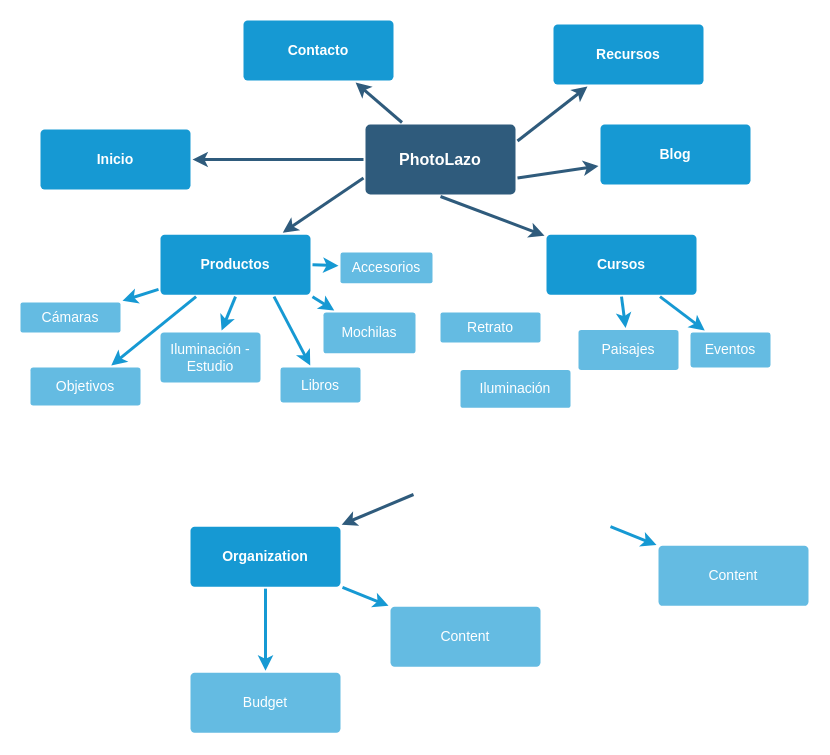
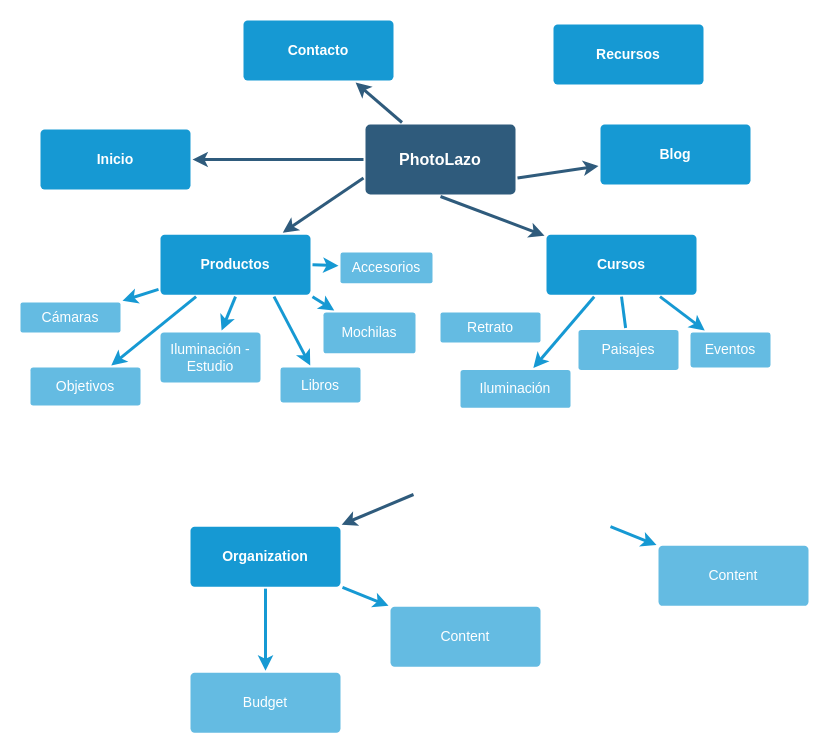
  <mxCell id="0" />
  <mxCell id="1" parent="0" />
  <mxCell id="2" value="" style="edgeStyle=none;rounded=0;jumpStyle=none;html=1;shadow=0;labelBackgroundColor=none;startArrow=none;startFill=0;endArrow=classic;endFill=1;jettySize=auto;orthogonalLoop=1;strokeColor=#2F5B7C;strokeWidth=3;fontFamily=Helvetica;fontSize=16;fontColor=#23445D;spacing=5;exitX=0;exitY=0.5;exitDx=0;exitDy=0;" parent="1" source="3" target="4" edge="1"><mxGeometry relative="1" as="geometry"><mxPoint x="180" y="184" as="sourcePoint" /></mxGeometry></mxCell>
  <mxCell id="3" value="PhotoLazo" style="rounded=1;whiteSpace=wrap;html=1;shadow=0;labelBackgroundColor=none;strokeColor=none;strokeWidth=3;fillColor=#2F5B7C;fontFamily=Helvetica;fontSize=16;fontColor=#FFFFFF;align=center;fontStyle=1;spacing=5;arcSize=7;perimeterSpacing=2;" parent="1" vertex="1"><mxGeometry x="365" y="124" width="150" height="70" as="geometry" /></mxCell>
  <mxCell id="4" value="Inicio" style="rounded=1;whiteSpace=wrap;html=1;shadow=0;labelBackgroundColor=none;strokeColor=none;strokeWidth=3;fillColor=#1699d3;fontFamily=Helvetica;fontSize=14;fontColor=#FFFFFF;align=center;spacing=5;fontStyle=1;arcSize=7;perimeterSpacing=2;" parent="1" vertex="1"><mxGeometry x="40" y="129" width="150" height="60" as="geometry" /></mxCell>
  <mxCell id="5" value="" style="edgeStyle=none;rounded=0;jumpStyle=none;html=1;shadow=0;labelBackgroundColor=none;startArrow=none;startFill=0;endArrow=classic;endFill=1;jettySize=auto;orthogonalLoop=1;strokeColor=#2F5B7C;strokeWidth=3;fontFamily=Helvetica;fontSize=16;fontColor=#23445D;spacing=5;" edge="1" parent="1" target="8"><mxGeometry relative="1" as="geometry"><mxPoint x="413" y="494" as="sourcePoint" /></mxGeometry></mxCell>
  <mxCell id="6" value="" style="edgeStyle=none;rounded=0;jumpStyle=none;html=1;shadow=0;labelBackgroundColor=none;startArrow=none;startFill=0;endArrow=classic;endFill=1;jettySize=auto;orthogonalLoop=1;strokeColor=#1699D3;strokeWidth=3;fontFamily=Helvetica;fontSize=14;fontColor=#FFFFFF;spacing=5;" edge="1" parent="1" source="8" target="10"><mxGeometry relative="1" as="geometry" /></mxCell>
  <mxCell id="7" value="" style="edgeStyle=none;rounded=0;jumpStyle=none;html=1;shadow=0;labelBackgroundColor=none;startArrow=none;startFill=0;endArrow=classic;endFill=1;jettySize=auto;orthogonalLoop=1;strokeColor=#1699D3;strokeWidth=3;fontFamily=Helvetica;fontSize=14;fontColor=#FFFFFF;spacing=5;" edge="1" parent="1" source="8" target="9"><mxGeometry relative="1" as="geometry" /></mxCell>
  <mxCell id="8" value="Organization" style="rounded=1;whiteSpace=wrap;html=1;shadow=0;labelBackgroundColor=none;strokeColor=none;strokeWidth=3;fillColor=#1699d3;fontFamily=Helvetica;fontSize=14;fontColor=#FFFFFF;align=center;spacing=5;fontStyle=1;arcSize=7;perimeterSpacing=2;" vertex="1" parent="1"><mxGeometry x="190" y="526.16" width="150" height="60" as="geometry" /></mxCell>
  <mxCell id="9" value="Content" style="rounded=1;whiteSpace=wrap;html=1;shadow=0;labelBackgroundColor=none;strokeColor=none;strokeWidth=3;fillColor=#64bbe2;fontFamily=Helvetica;fontSize=14;fontColor=#FFFFFF;align=center;spacing=5;arcSize=7;perimeterSpacing=2;" vertex="1" parent="1"><mxGeometry x="390" y="606.16" width="150" height="60" as="geometry" /></mxCell>
  <mxCell id="10" value="Budget" style="rounded=1;whiteSpace=wrap;html=1;shadow=0;labelBackgroundColor=none;strokeColor=none;strokeWidth=3;fillColor=#64bbe2;fontFamily=Helvetica;fontSize=14;fontColor=#FFFFFF;align=center;spacing=5;arcSize=7;perimeterSpacing=2;" vertex="1" parent="1"><mxGeometry x="190" y="672.16" width="150" height="60" as="geometry" /></mxCell>
  <mxCell id="11" value="" style="edgeStyle=none;rounded=0;jumpStyle=none;html=1;shadow=0;labelBackgroundColor=none;startArrow=none;startFill=0;endArrow=classic;endFill=1;jettySize=auto;orthogonalLoop=1;strokeColor=#2F5B7C;strokeWidth=3;fontFamily=Helvetica;fontSize=16;fontColor=#23445D;spacing=5;exitX=0;exitY=0.75;exitDx=0;exitDy=0;" edge="1" parent="1" target="15" source="3"><mxGeometry relative="1" as="geometry"><mxPoint x="279" y="194" as="sourcePoint" /></mxGeometry></mxCell>
  <mxCell id="12" value="" style="edgeStyle=none;rounded=0;jumpStyle=none;html=1;shadow=0;labelBackgroundColor=none;startArrow=none;startFill=0;endArrow=classic;endFill=1;jettySize=auto;orthogonalLoop=1;strokeColor=#1699D3;strokeWidth=3;fontFamily=Helvetica;fontSize=14;fontColor=#FFFFFF;spacing=5;" edge="1" parent="1" source="15" target="18"><mxGeometry relative="1" as="geometry" /></mxCell>
  <mxCell id="13" value="" style="edgeStyle=none;rounded=0;jumpStyle=none;html=1;shadow=0;labelBackgroundColor=none;startArrow=none;startFill=0;endArrow=classic;endFill=1;jettySize=auto;orthogonalLoop=1;strokeColor=#1699D3;strokeWidth=3;fontFamily=Helvetica;fontSize=14;fontColor=#FFFFFF;spacing=5;" edge="1" parent="1" source="15" target="17"><mxGeometry relative="1" as="geometry" /></mxCell>
  <mxCell id="14" value="" style="edgeStyle=none;rounded=0;jumpStyle=none;html=1;shadow=0;labelBackgroundColor=none;startArrow=none;startFill=0;endArrow=classic;endFill=1;jettySize=auto;orthogonalLoop=1;strokeColor=#1699D3;strokeWidth=3;fontFamily=Helvetica;fontSize=14;fontColor=#FFFFFF;spacing=5;exitX=0.5;exitY=1;exitDx=0;exitDy=0;" edge="1" parent="1" source="15" target="16"><mxGeometry relative="1" as="geometry"><mxPoint x="280" y="342" as="sourcePoint" /></mxGeometry></mxCell>
  <mxCell id="15" value="Productos" style="rounded=1;whiteSpace=wrap;html=1;shadow=0;labelBackgroundColor=none;strokeColor=none;strokeWidth=3;fillColor=#1699d3;fontFamily=Helvetica;fontSize=14;fontColor=#FFFFFF;align=center;spacing=5;fontStyle=1;arcSize=7;perimeterSpacing=2;" vertex="1" parent="1"><mxGeometry x="160" y="234.16" width="150" height="60" as="geometry" /></mxCell>
  <mxCell id="16" value="Iluminación - Estudio" style="rounded=1;whiteSpace=wrap;html=1;shadow=0;labelBackgroundColor=none;strokeColor=none;strokeWidth=3;fillColor=#64bbe2;fontFamily=Helvetica;fontSize=14;fontColor=#FFFFFF;align=center;spacing=5;arcSize=7;perimeterSpacing=2;" vertex="1" parent="1"><mxGeometry x="160" y="332" width="100" height="50" as="geometry" /></mxCell>
  <mxCell id="17" value="Objetivos" style="rounded=1;whiteSpace=wrap;html=1;shadow=0;labelBackgroundColor=none;strokeColor=none;strokeWidth=3;fillColor=#64bbe2;fontFamily=Helvetica;fontSize=14;fontColor=#FFFFFF;align=center;spacing=5;arcSize=7;perimeterSpacing=2;" vertex="1" parent="1"><mxGeometry x="30" y="367.04" width="110" height="37.84" as="geometry" /></mxCell>
  <mxCell id="18" value="Cámaras" style="rounded=1;whiteSpace=wrap;html=1;shadow=0;labelBackgroundColor=none;strokeColor=none;strokeWidth=3;fillColor=#64bbe2;fontFamily=Helvetica;fontSize=14;fontColor=#FFFFFF;align=center;spacing=5;arcSize=7;perimeterSpacing=2;" vertex="1" parent="1"><mxGeometry x="20" y="302" width="100" height="30" as="geometry" /></mxCell>
  <mxCell id="19" value="" style="edgeStyle=none;rounded=0;jumpStyle=none;html=1;shadow=0;labelBackgroundColor=none;startArrow=none;startFill=0;endArrow=classic;endFill=1;jettySize=auto;orthogonalLoop=1;strokeColor=#1699D3;strokeWidth=3;fontFamily=Helvetica;fontSize=14;fontColor=#FFFFFF;spacing=5;" edge="1" parent="1" target="20"><mxGeometry relative="1" as="geometry"><mxPoint x="610" y="526.16" as="sourcePoint" /></mxGeometry></mxCell>
  <mxCell id="20" value="Content" style="rounded=1;whiteSpace=wrap;html=1;shadow=0;labelBackgroundColor=none;strokeColor=none;strokeWidth=3;fillColor=#64bbe2;fontFamily=Helvetica;fontSize=14;fontColor=#FFFFFF;align=center;spacing=5;arcSize=7;perimeterSpacing=2;" vertex="1" parent="1"><mxGeometry x="658" y="545.36" width="150" height="60" as="geometry" /></mxCell>
  <mxCell id="21" value="" style="edgeStyle=none;rounded=0;jumpStyle=none;html=1;shadow=0;labelBackgroundColor=none;startArrow=none;startFill=0;endArrow=classic;endFill=1;jettySize=auto;orthogonalLoop=1;strokeColor=#1699D3;strokeWidth=3;fontFamily=Helvetica;fontSize=14;fontColor=#FFFFFF;spacing=5;exitX=0.75;exitY=1;exitDx=0;exitDy=0;" edge="1" parent="1" target="22" source="15"><mxGeometry relative="1" as="geometry"><mxPoint x="250" y="282" as="sourcePoint" /></mxGeometry></mxCell>
  <mxCell id="22" value="Libros" style="rounded=1;whiteSpace=wrap;html=1;shadow=0;labelBackgroundColor=none;strokeColor=none;strokeWidth=3;fillColor=#64bbe2;fontFamily=Helvetica;fontSize=14;fontColor=#FFFFFF;align=center;spacing=5;arcSize=7;perimeterSpacing=2;" vertex="1" parent="1"><mxGeometry x="280" y="367.04" width="80" height="34.96" as="geometry" /></mxCell>
  <mxCell id="23" value="" style="edgeStyle=none;rounded=0;jumpStyle=none;html=1;shadow=0;labelBackgroundColor=none;startArrow=none;startFill=0;endArrow=classic;endFill=1;jettySize=auto;orthogonalLoop=1;strokeColor=#1699D3;strokeWidth=3;fontFamily=Helvetica;fontSize=14;fontColor=#FFFFFF;spacing=5;exitX=1;exitY=1;exitDx=0;exitDy=0;" edge="1" parent="1" target="24" source="15"><mxGeometry relative="1" as="geometry"><mxPoint x="310" y="372" as="sourcePoint" /></mxGeometry></mxCell>
  <mxCell id="24" value="Mochilas" style="rounded=1;whiteSpace=wrap;html=1;shadow=0;labelBackgroundColor=none;strokeColor=none;strokeWidth=3;fillColor=#64bbe2;fontFamily=Helvetica;fontSize=14;fontColor=#FFFFFF;align=center;spacing=5;arcSize=7;perimeterSpacing=2;" vertex="1" parent="1"><mxGeometry x="323" y="312" width="92" height="40.8" as="geometry" /></mxCell>
  <mxCell id="25" value="" style="edgeStyle=none;rounded=0;jumpStyle=none;html=1;shadow=0;labelBackgroundColor=none;startArrow=none;startFill=0;endArrow=classic;endFill=1;jettySize=auto;orthogonalLoop=1;strokeColor=#1699D3;strokeWidth=3;fontFamily=Helvetica;fontSize=14;fontColor=#FFFFFF;spacing=5;exitX=1;exitY=0.5;exitDx=0;exitDy=0;" edge="1" parent="1" target="26" source="15"><mxGeometry relative="1" as="geometry"><mxPoint x="320" y="382" as="sourcePoint" /></mxGeometry></mxCell>
  <mxCell id="26" value="Accesorios" style="rounded=1;whiteSpace=wrap;html=1;shadow=0;labelBackgroundColor=none;strokeColor=none;strokeWidth=3;fillColor=#64bbe2;fontFamily=Helvetica;fontSize=14;fontColor=#FFFFFF;align=center;spacing=5;arcSize=7;perimeterSpacing=2;" vertex="1" parent="1"><mxGeometry x="340" y="252" width="92" height="30.8" as="geometry" /></mxCell>
  <mxCell id="27" value="" style="edgeStyle=none;rounded=0;jumpStyle=none;html=1;shadow=0;labelBackgroundColor=none;startArrow=none;startFill=0;endArrow=classic;endFill=1;jettySize=auto;orthogonalLoop=1;strokeColor=#2F5B7C;strokeWidth=3;fontFamily=Helvetica;fontSize=16;fontColor=#23445D;spacing=5;exitX=0.5;exitY=1;exitDx=0;exitDy=0;" edge="1" parent="1" target="30" source="3"><mxGeometry relative="1" as="geometry"><mxPoint x="775" y="196" as="sourcePoint" /></mxGeometry></mxCell>
- <mxCell id="29" value="" style="edgeStyle=none;rounded=0;jumpStyle=none;html=1;shadow=0;labelBackgroundColor=none;startArrow=none;startFill=0;endArrow=classic;endFill=1;jettySize=auto;orthogonalLoop=1;strokeColor=#1699D3;strokeWidth=3;fontFamily=Helvetica;fontSize=14;fontColor=#FFFFFF;spacing=5;exitX=0.5;exitY=1;exitDx=0;exitDy=0;" edge="1" parent="1" source="30" target="31"><mxGeometry relative="1" as="geometry"><mxPoint x="666" y="342" as="sourcePoint" /></mxGeometry></mxCell>
+ <mxCell id="28" value="" style="edgeStyle=none;rounded=0;jumpStyle=none;html=1;shadow=0;labelBackgroundColor=none;startArrow=none;startFill=0;endArrow=classic;endFill=1;jettySize=auto;orthogonalLoop=1;strokeColor=#1699D3;strokeWidth=3;fontFamily=Helvetica;fontSize=14;fontColor=#FFFFFF;spacing=5;" edge="1" parent="1" source="30" target="32"><mxGeometry relative="1" as="geometry" /></mxCell>
+ <mxCell id="29" value="" style="edgeStyle=none;rounded=0;jumpStyle=none;html=1;shadow=0;labelBackgroundColor=none;startArrow=none;startFill=0;endArrow=none;endFill=1;jettySize=auto;orthogonalLoop=1;strokeColor=#1699D3;strokeWidth=3;fontFamily=Helvetica;fontSize=14;fontColor=#FFFFFF;spacing=5;exitX=0.5;exitY=1;exitDx=0;exitDy=0;" edge="1" parent="1" source="30" target="31"><mxGeometry relative="1" as="geometry"><mxPoint x="666" y="342" as="sourcePoint" /></mxGeometry></mxCell>
  <mxCell id="30" value="Cursos" style="rounded=1;whiteSpace=wrap;html=1;shadow=0;labelBackgroundColor=none;strokeColor=none;strokeWidth=3;fillColor=#1699d3;fontFamily=Helvetica;fontSize=14;fontColor=#FFFFFF;align=center;spacing=5;fontStyle=1;arcSize=7;perimeterSpacing=2;" vertex="1" parent="1"><mxGeometry x="546" y="234.16" width="150" height="60" as="geometry" /></mxCell>
  <mxCell id="31" value="Paisajes" style="rounded=1;whiteSpace=wrap;html=1;shadow=0;labelBackgroundColor=none;strokeColor=none;strokeWidth=3;fillColor=#64bbe2;fontFamily=Helvetica;fontSize=14;fontColor=#FFFFFF;align=center;spacing=5;arcSize=7;perimeterSpacing=2;" vertex="1" parent="1"><mxGeometry x="578" y="329.48" width="100" height="40" as="geometry" /></mxCell>
  <mxCell id="32" value="Iluminación" style="rounded=1;whiteSpace=wrap;html=1;shadow=0;labelBackgroundColor=none;strokeColor=none;strokeWidth=3;fillColor=#64bbe2;fontFamily=Helvetica;fontSize=14;fontColor=#FFFFFF;align=center;spacing=5;arcSize=7;perimeterSpacing=2;" vertex="1" parent="1"><mxGeometry x="460" y="369.48" width="110" height="37.84" as="geometry" /></mxCell>
  <mxCell id="33" value="Retrato" style="rounded=1;whiteSpace=wrap;html=1;shadow=0;labelBackgroundColor=none;strokeColor=none;strokeWidth=3;fillColor=#64bbe2;fontFamily=Helvetica;fontSize=14;fontColor=#FFFFFF;align=center;spacing=5;arcSize=7;perimeterSpacing=2;" vertex="1" parent="1"><mxGeometry x="440" y="312" width="100" height="30" as="geometry" /></mxCell>
  <mxCell id="34" value="" style="edgeStyle=none;rounded=0;jumpStyle=none;html=1;shadow=0;labelBackgroundColor=none;startArrow=none;startFill=0;endArrow=classic;endFill=1;jettySize=auto;orthogonalLoop=1;strokeColor=#1699D3;strokeWidth=3;fontFamily=Helvetica;fontSize=14;fontColor=#FFFFFF;spacing=5;exitX=0.75;exitY=1;exitDx=0;exitDy=0;" edge="1" parent="1" source="30" target="35"><mxGeometry relative="1" as="geometry"><mxPoint x="636" y="282" as="sourcePoint" /></mxGeometry></mxCell>
  <mxCell id="35" value="Eventos" style="rounded=1;whiteSpace=wrap;html=1;shadow=0;labelBackgroundColor=none;strokeColor=none;strokeWidth=3;fillColor=#64bbe2;fontFamily=Helvetica;fontSize=14;fontColor=#FFFFFF;align=center;spacing=5;arcSize=7;perimeterSpacing=2;" vertex="1" parent="1"><mxGeometry x="690" y="332" width="80" height="34.96" as="geometry" /></mxCell>
  <mxCell id="36" value="" style="edgeStyle=none;rounded=0;jumpStyle=none;html=1;shadow=0;labelBackgroundColor=none;startArrow=none;startFill=0;endArrow=classic;endFill=1;jettySize=auto;orthogonalLoop=1;strokeColor=#2F5B7C;strokeWidth=3;fontFamily=Helvetica;fontSize=16;fontColor=#23445D;spacing=5;exitX=1;exitY=0.75;exitDx=0;exitDy=0;" edge="1" parent="1" target="37" source="3"><mxGeometry relative="1" as="geometry"><mxPoint x="943" y="184" as="sourcePoint" /></mxGeometry></mxCell>
  <mxCell id="37" value="Blog" style="rounded=1;whiteSpace=wrap;html=1;shadow=0;labelBackgroundColor=none;strokeColor=none;strokeWidth=3;fillColor=#1699d3;fontFamily=Helvetica;fontSize=14;fontColor=#FFFFFF;align=center;spacing=5;fontStyle=1;arcSize=7;perimeterSpacing=2;" vertex="1" parent="1"><mxGeometry x="600" y="124" width="150" height="60" as="geometry" /></mxCell>
- <mxCell id="38" value="" style="edgeStyle=none;rounded=0;jumpStyle=none;html=1;shadow=0;labelBackgroundColor=none;startArrow=none;startFill=0;endArrow=classic;endFill=1;jettySize=auto;orthogonalLoop=1;strokeColor=#2F5B7C;strokeWidth=3;fontFamily=Helvetica;fontSize=16;fontColor=#23445D;spacing=5;exitX=1;exitY=0.25;exitDx=0;exitDy=0;" edge="1" parent="1" target="39" source="3"><mxGeometry relative="1" as="geometry"><mxPoint x="517" y="92.5" as="sourcePoint" /></mxGeometry></mxCell>
  <mxCell id="39" value="Recursos" style="rounded=1;whiteSpace=wrap;html=1;shadow=0;labelBackgroundColor=none;strokeColor=none;strokeWidth=3;fillColor=#1699d3;fontFamily=Helvetica;fontSize=14;fontColor=#FFFFFF;align=center;spacing=5;fontStyle=1;arcSize=7;perimeterSpacing=2;" vertex="1" parent="1"><mxGeometry x="553" y="24" width="150" height="60" as="geometry" /></mxCell>
  <mxCell id="40" value="" style="edgeStyle=none;rounded=0;jumpStyle=none;html=1;shadow=0;labelBackgroundColor=none;startArrow=none;startFill=0;endArrow=classic;endFill=1;jettySize=auto;orthogonalLoop=1;strokeColor=#2F5B7C;strokeWidth=3;fontFamily=Helvetica;fontSize=16;fontColor=#23445D;spacing=5;exitX=0.25;exitY=0;exitDx=0;exitDy=0;" edge="1" parent="1" target="41" source="3"><mxGeometry relative="1" as="geometry"><mxPoint x="230" y="37.5" as="sourcePoint" /></mxGeometry></mxCell>
  <mxCell id="41" value="Contacto" style="rounded=1;whiteSpace=wrap;html=1;shadow=0;labelBackgroundColor=none;strokeColor=none;strokeWidth=3;fillColor=#1699d3;fontFamily=Helvetica;fontSize=14;fontColor=#FFFFFF;align=center;spacing=5;fontStyle=1;arcSize=7;perimeterSpacing=2;" vertex="1" parent="1"><mxGeometry x="243" y="20" width="150" height="60" as="geometry" /></mxCell>
